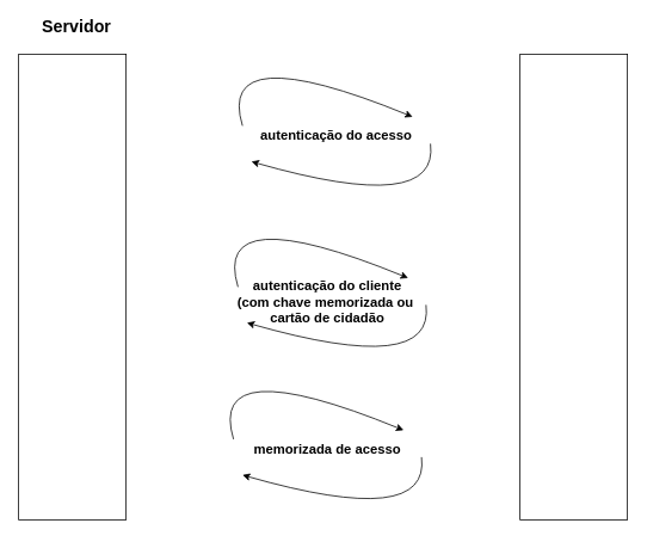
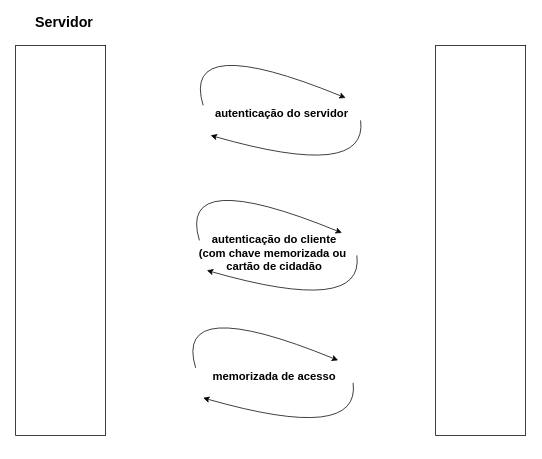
  <mxCell id="0" />
  <mxCell id="1" parent="0" />
  <mxCell id="2" value="" style="rounded=0;whiteSpace=wrap;html=1;" parent="1" vertex="1"><mxGeometry x="20" y="60" width="120" height="520" as="geometry" /></mxCell>
  <mxCell id="3" value="" style="rounded=0;whiteSpace=wrap;html=1;" parent="1" vertex="1"><mxGeometry x="580" y="60" width="120" height="520" as="geometry" /></mxCell>
  <mxCell id="4" value="&lt;font style=&quot;font-size: 19px&quot;&gt;&lt;b&gt;Servidor&lt;/b&gt;&lt;/font&gt;" style="text;html=1;strokeColor=none;fillColor=none;align=center;verticalAlign=middle;whiteSpace=wrap;rounded=0;" parent="1" vertex="1"><mxGeometry x="45" y="20" width="80" height="20" as="geometry" /></mxCell>
  <mxCell id="5" value="" style="endArrow=classic;html=1;curved=1;" edge="1" parent="1"><mxGeometry width="50" height="50" relative="1" as="geometry"><mxPoint x="270" y="140" as="sourcePoint" /><mxPoint x="460" y="130" as="targetPoint" /><Array as="points"><mxPoint x="240" y="40" /></Array></mxGeometry></mxCell>
  <mxCell id="6" value="" style="endArrow=classic;html=1;curved=1;" edge="1" parent="1"><mxGeometry width="50" height="50" relative="1" as="geometry"><mxPoint x="480" y="160" as="sourcePoint" /><mxPoint x="280" y="180" as="targetPoint" /><Array as="points"><mxPoint x="490" y="240" /></Array></mxGeometry></mxCell>
- <mxCell id="7" value="&lt;font style=&quot;font-size: 15px&quot;&gt;&lt;b&gt;autenticação do acesso&lt;/b&gt;&lt;/font&gt;" style="text;html=1;strokeColor=none;fillColor=none;align=center;verticalAlign=middle;whiteSpace=wrap;rounded=0;" vertex="1" parent="1"><mxGeometry x="260" y="140" width="230" height="20" as="geometry" /></mxCell>
+ <mxCell id="7" value="&lt;font style=&quot;font-size: 15px&quot;&gt;&lt;b&gt;autenticação do servidor&lt;/b&gt;&lt;/font&gt;" style="text;html=1;strokeColor=none;fillColor=none;align=center;verticalAlign=middle;whiteSpace=wrap;rounded=0;" vertex="1" parent="1"><mxGeometry x="260" y="140" width="230" height="20" as="geometry" /></mxCell>
  <mxCell id="8" value="" style="endArrow=classic;html=1;curved=1;" edge="1" parent="1"><mxGeometry width="50" height="50" relative="1" as="geometry"><mxPoint x="265" y="320" as="sourcePoint" /><mxPoint x="455" y="310" as="targetPoint" /><Array as="points"><mxPoint x="235" y="220" /></Array></mxGeometry></mxCell>
  <mxCell id="9" value="" style="endArrow=classic;html=1;curved=1;" edge="1" parent="1"><mxGeometry width="50" height="50" relative="1" as="geometry"><mxPoint x="475" y="340" as="sourcePoint" /><mxPoint x="275" y="360" as="targetPoint" /><Array as="points"><mxPoint x="485" y="420" /></Array></mxGeometry></mxCell>
  <mxCell id="10" value="&lt;font style=&quot;font-size: 15px&quot;&gt;&lt;b&gt;autenticação do cliente&lt;br&gt;(com chave memorizada ou&amp;nbsp;&lt;br&gt;cartão de cidadão&lt;br&gt;&lt;/b&gt;&lt;/font&gt;" style="text;html=1;strokeColor=none;fillColor=none;align=center;verticalAlign=middle;whiteSpace=wrap;rounded=0;" vertex="1" parent="1"><mxGeometry x="250" y="326" width="230" height="20" as="geometry" /></mxCell>
  <mxCell id="11" value="" style="endArrow=classic;html=1;curved=1;" edge="1" parent="1"><mxGeometry width="50" height="50" relative="1" as="geometry"><mxPoint x="260" y="490" as="sourcePoint" /><mxPoint x="450" y="480" as="targetPoint" /><Array as="points"><mxPoint x="230" y="390" /></Array></mxGeometry></mxCell>
  <mxCell id="12" value="" style="endArrow=classic;html=1;curved=1;" edge="1" parent="1"><mxGeometry width="50" height="50" relative="1" as="geometry"><mxPoint x="470" y="510" as="sourcePoint" /><mxPoint x="270" y="530" as="targetPoint" /><Array as="points"><mxPoint x="480" y="590" /></Array></mxGeometry></mxCell>
  <mxCell id="13" value="&lt;span style=&quot;font-size: 15px&quot;&gt;&lt;b&gt;memorizada de acesso&lt;/b&gt;&lt;/span&gt;" style="text;html=1;strokeColor=none;fillColor=none;align=center;verticalAlign=middle;whiteSpace=wrap;rounded=0;" vertex="1" parent="1"><mxGeometry x="250" y="490" width="230" height="20" as="geometry" /></mxCell>
